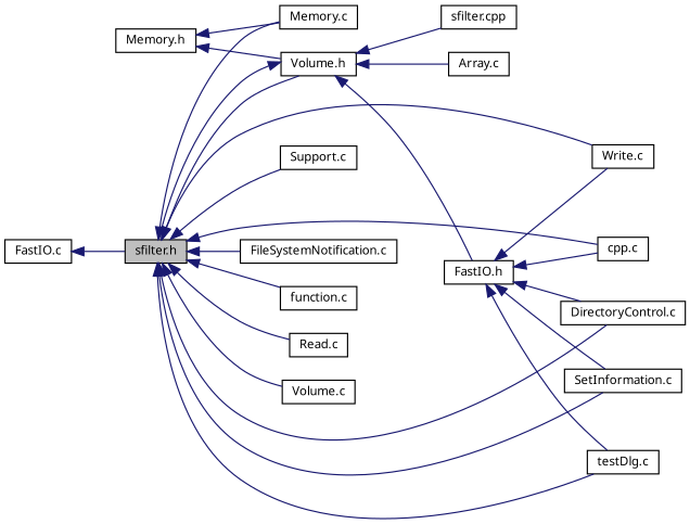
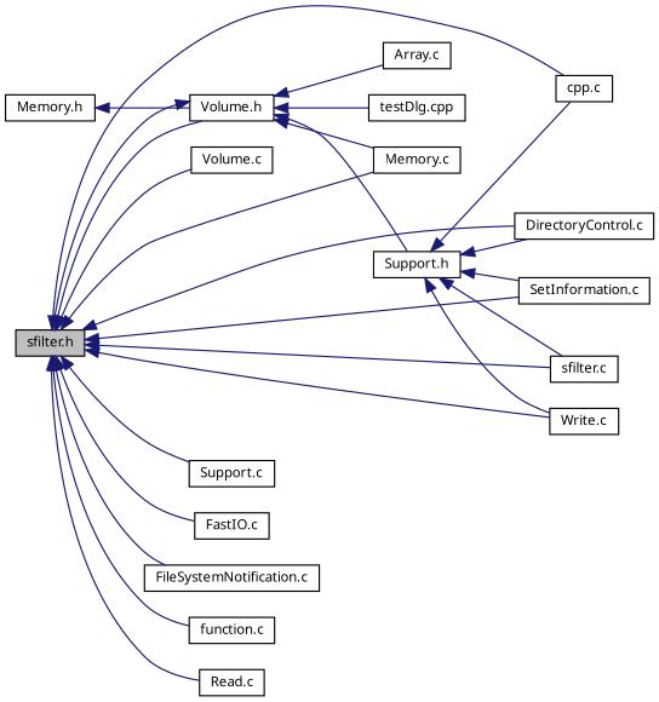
  digraph {
    rankdir=LR
    node [color=black fillcolor=white fontname="FreeSans.ttf" fontsize=10 shape=record style=filled]
    edge [color=midnightblue dir=back fontname="FreeSans.ttf" fontsize=10 labelfontname="FreeSans.ttf" labelfontsize=10 style=solid]
    n1 [fillcolor=grey75 fontcolor=black height=0.2 label="sfilter.h" width=0.4]
    n2 [height=0.2 label="Volume.h" width=0.4]
    n3 [height=0.2 label="cpp.c" width=0.4]
    n4 [height=0.2 label="DirectoryControl.c" width=0.4]
    n5 [height=0.2 label="SetInformation.c" width=0.4]
-   n6 [height=0.2 label="testDlg.c" width=0.4]
+   n6 [height=0.2 label="sfilter.c" width=0.4]
    n7 [height=0.2 label="Support.c" width=0.4]
    n8 [height=0.2 label="Write.c" width=0.4]
    n9 [height=0.2 label="FastIO.c" width=0.4]
    n10 [height=0.2 label="FileSystemNotification.c" width=0.4]
    n11 [height=0.2 label="function.c" width=0.4]
    n12 [height=0.2 label="Read.c" width=0.4]
    n13 [height=0.2 label="Volume.c" width=0.4]
    n14 [height=0.2 label="Memory.c" width=0.4]
    n15 [height=0.2 label="Array.c" width=0.4]
-   n16 [height=0.2 label="FastIO.h" width=0.4]
-   n17 [height=0.2 label="sfilter.cpp" width=0.4]
+   n16 [height=0.2 label="Support.h" width=0.4]
+   n17 [height=0.2 label="testDlg.cpp" width=0.4]
    n18 [height=0.2 label="Memory.h" width=0.4]
    n1 -> n2
    n1 -> n3
    n1 -> n4
    n1 -> n5
    n1 -> n6
    n1 -> n7
    n1 -> n8
-   n9 -> n1
+   n1 -> n9
    n1 -> n10
    n1 -> n11
    n1 -> n12
    n1 -> n13
    n1 -> n14
    n2 -> n1
    n2 -> n15
    n2 -> n16
    n2 -> n17
    n16 -> n3
    n16 -> n4
    n16 -> n5
    n16 -> n6
    n16 -> n8
    n18 -> n2
-   n18 -> n14
+   n2 -> n14
  }
